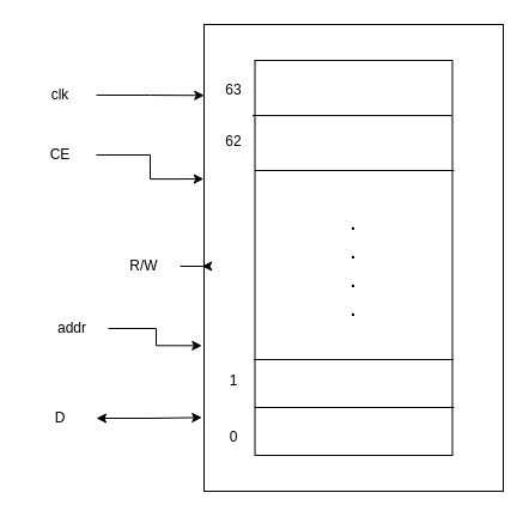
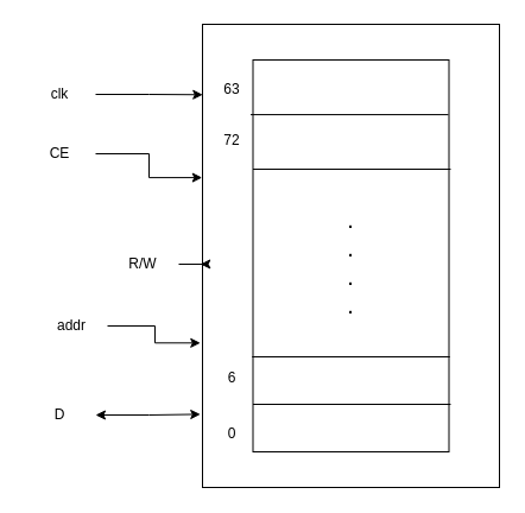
  <mxCell id="0" />
  <mxCell id="1" parent="0" />
  <mxCell id="2" value="" style="rounded=0;whiteSpace=wrap;html=1;" vertex="1" parent="1"><mxGeometry x="170" y="20" width="250" height="390" as="geometry" /></mxCell>
  <mxCell id="3" value="" style="rounded=0;whiteSpace=wrap;html=1;" vertex="1" parent="1"><mxGeometry x="212.5" y="50" width="165" height="330" as="geometry" /></mxCell>
  <mxCell id="4" value="" style="endArrow=none;html=1;rounded=0;entryX=0.997;entryY=0.179;entryDx=0;entryDy=0;entryPerimeter=0;exitX=-0.012;exitY=0.179;exitDx=0;exitDy=0;exitPerimeter=0;" edge="1" parent="1"><mxGeometry width="50" height="50" relative="1" as="geometry"><mxPoint x="210.52" y="96.07" as="sourcePoint" /><mxPoint x="377.005" y="96.07" as="targetPoint" /></mxGeometry></mxCell>
  <mxCell id="5" value="" style="endArrow=none;html=1;rounded=0;entryX=0.997;entryY=0.179;entryDx=0;entryDy=0;entryPerimeter=0;exitX=-0.012;exitY=0.179;exitDx=0;exitDy=0;exitPerimeter=0;" edge="1" parent="1"><mxGeometry width="50" height="50" relative="1" as="geometry"><mxPoint x="212.5" y="142" as="sourcePoint" /><mxPoint x="378.985" y="142" as="targetPoint" /></mxGeometry></mxCell>
  <mxCell id="6" value="" style="endArrow=none;html=1;rounded=0;entryX=0.997;entryY=0.179;entryDx=0;entryDy=0;entryPerimeter=0;exitX=-0.012;exitY=0.179;exitDx=0;exitDy=0;exitPerimeter=0;" edge="1" parent="1"><mxGeometry width="50" height="50" relative="1" as="geometry"><mxPoint x="212.5" y="340" as="sourcePoint" /><mxPoint x="378.985" y="340" as="targetPoint" /></mxGeometry></mxCell>
  <mxCell id="7" value="" style="endArrow=none;html=1;rounded=0;entryX=0.997;entryY=0.179;entryDx=0;entryDy=0;entryPerimeter=0;exitX=-0.012;exitY=0.179;exitDx=0;exitDy=0;exitPerimeter=0;" edge="1" parent="1"><mxGeometry width="50" height="50" relative="1" as="geometry"><mxPoint x="211.76" y="300" as="sourcePoint" /><mxPoint x="378.245" y="300" as="targetPoint" /></mxGeometry></mxCell>
  <mxCell id="8" value="0" style="text;html=1;strokeColor=none;fillColor=none;align=center;verticalAlign=middle;whiteSpace=wrap;rounded=0;" vertex="1" parent="1"><mxGeometry x="180" y="350" width="30" height="30" as="geometry" /></mxCell>
- <mxCell id="9" value="1" style="text;html=1;strokeColor=none;fillColor=none;align=center;verticalAlign=middle;whiteSpace=wrap;rounded=0;" vertex="1" parent="1"><mxGeometry x="180" y="303" width="30" height="30" as="geometry" /></mxCell>
- <mxCell id="10" value="62" style="text;html=1;strokeColor=none;fillColor=none;align=center;verticalAlign=middle;whiteSpace=wrap;rounded=0;" vertex="1" parent="1"><mxGeometry x="180" y="103" width="30" height="30" as="geometry" /></mxCell>
+ <mxCell id="9" value="6" style="text;html=1;strokeColor=none;fillColor=none;align=center;verticalAlign=middle;whiteSpace=wrap;rounded=0;" vertex="1" parent="1"><mxGeometry x="180" y="303" width="30" height="30" as="geometry" /></mxCell>
+ <mxCell id="10" value="72" style="text;html=1;strokeColor=none;fillColor=none;align=center;verticalAlign=middle;whiteSpace=wrap;rounded=0;" vertex="1" parent="1"><mxGeometry x="180" y="103" width="30" height="30" as="geometry" /></mxCell>
  <mxCell id="11" value="63" style="text;html=1;strokeColor=none;fillColor=none;align=center;verticalAlign=middle;whiteSpace=wrap;rounded=0;" vertex="1" parent="1"><mxGeometry x="180" y="60" width="30" height="30" as="geometry" /></mxCell>
  <mxCell id="12" style="edgeStyle=orthogonalEdgeStyle;rounded=0;orthogonalLoop=1;jettySize=auto;html=1;entryX=0.001;entryY=0.152;entryDx=0;entryDy=0;entryPerimeter=0;" edge="1" parent="1" source="13" target="2"><mxGeometry relative="1" as="geometry" /></mxCell>
  <mxCell id="13" value="clk" style="text;html=1;strokeColor=none;fillColor=none;align=center;verticalAlign=middle;whiteSpace=wrap;rounded=0;" vertex="1" parent="1"><mxGeometry x="20" y="64" width="60" height="30" as="geometry" /></mxCell>
  <mxCell id="14" style="edgeStyle=orthogonalEdgeStyle;rounded=0;orthogonalLoop=1;jettySize=auto;html=1;entryX=-0.001;entryY=0.331;entryDx=0;entryDy=0;entryPerimeter=0;" edge="1" parent="1" source="15" target="2"><mxGeometry relative="1" as="geometry" /></mxCell>
  <mxCell id="15" value="CE" style="text;html=1;strokeColor=none;fillColor=none;align=center;verticalAlign=middle;whiteSpace=wrap;rounded=0;" vertex="1" parent="1"><mxGeometry x="20" y="114" width="60" height="30" as="geometry" /></mxCell>
  <mxCell id="16" style="edgeStyle=orthogonalEdgeStyle;rounded=0;orthogonalLoop=1;jettySize=auto;html=1;entryX=-0.007;entryY=0.518;entryDx=0;entryDy=0;entryPerimeter=0;" edge="1" parent="1" source="17" target="2"><mxGeometry relative="1" as="geometry" /></mxCell>
  <mxCell id="17" value="R/W" style="text;html=1;strokeColor=none;fillColor=none;align=center;verticalAlign=middle;whiteSpace=wrap;rounded=0;" vertex="1" parent="1"><mxGeometry x="90" y="207" width="60" height="30" as="geometry" /></mxCell>
  <mxCell id="18" style="edgeStyle=orthogonalEdgeStyle;rounded=0;orthogonalLoop=1;jettySize=auto;html=1;entryX=-0.007;entryY=0.842;entryDx=0;entryDy=0;entryPerimeter=0;startArrow=classic;startFill=1;endArrow=classic;endFill=1;" edge="1" parent="1" source="19" target="2"><mxGeometry relative="1" as="geometry" /></mxCell>
  <mxCell id="19" value="D" style="text;html=1;strokeColor=none;fillColor=none;align=center;verticalAlign=middle;whiteSpace=wrap;rounded=0;" vertex="1" parent="1"><mxGeometry x="20" y="334" width="60" height="30" as="geometry" /></mxCell>
  <mxCell id="20" style="edgeStyle=orthogonalEdgeStyle;rounded=0;orthogonalLoop=1;jettySize=auto;html=1;entryX=-0.007;entryY=0.688;entryDx=0;entryDy=0;entryPerimeter=0;" edge="1" parent="1" source="21" target="2"><mxGeometry relative="1" as="geometry" /></mxCell>
  <mxCell id="21" value="addr" style="text;html=1;strokeColor=none;fillColor=none;align=center;verticalAlign=middle;whiteSpace=wrap;rounded=0;" vertex="1" parent="1"><mxGeometry x="30" y="259" width="60" height="30" as="geometry" /></mxCell>
  <mxCell id="22" value="&lt;font style=&quot;font-size: 20px;&quot;&gt;.&lt;br&gt;.&lt;br&gt;.&lt;br&gt;.&lt;/font&gt;" style="text;html=1;strokeColor=none;fillColor=none;align=center;verticalAlign=middle;whiteSpace=wrap;rounded=0;" vertex="1" parent="1"><mxGeometry x="265" y="160" width="60" height="120" as="geometry" /></mxCell>
